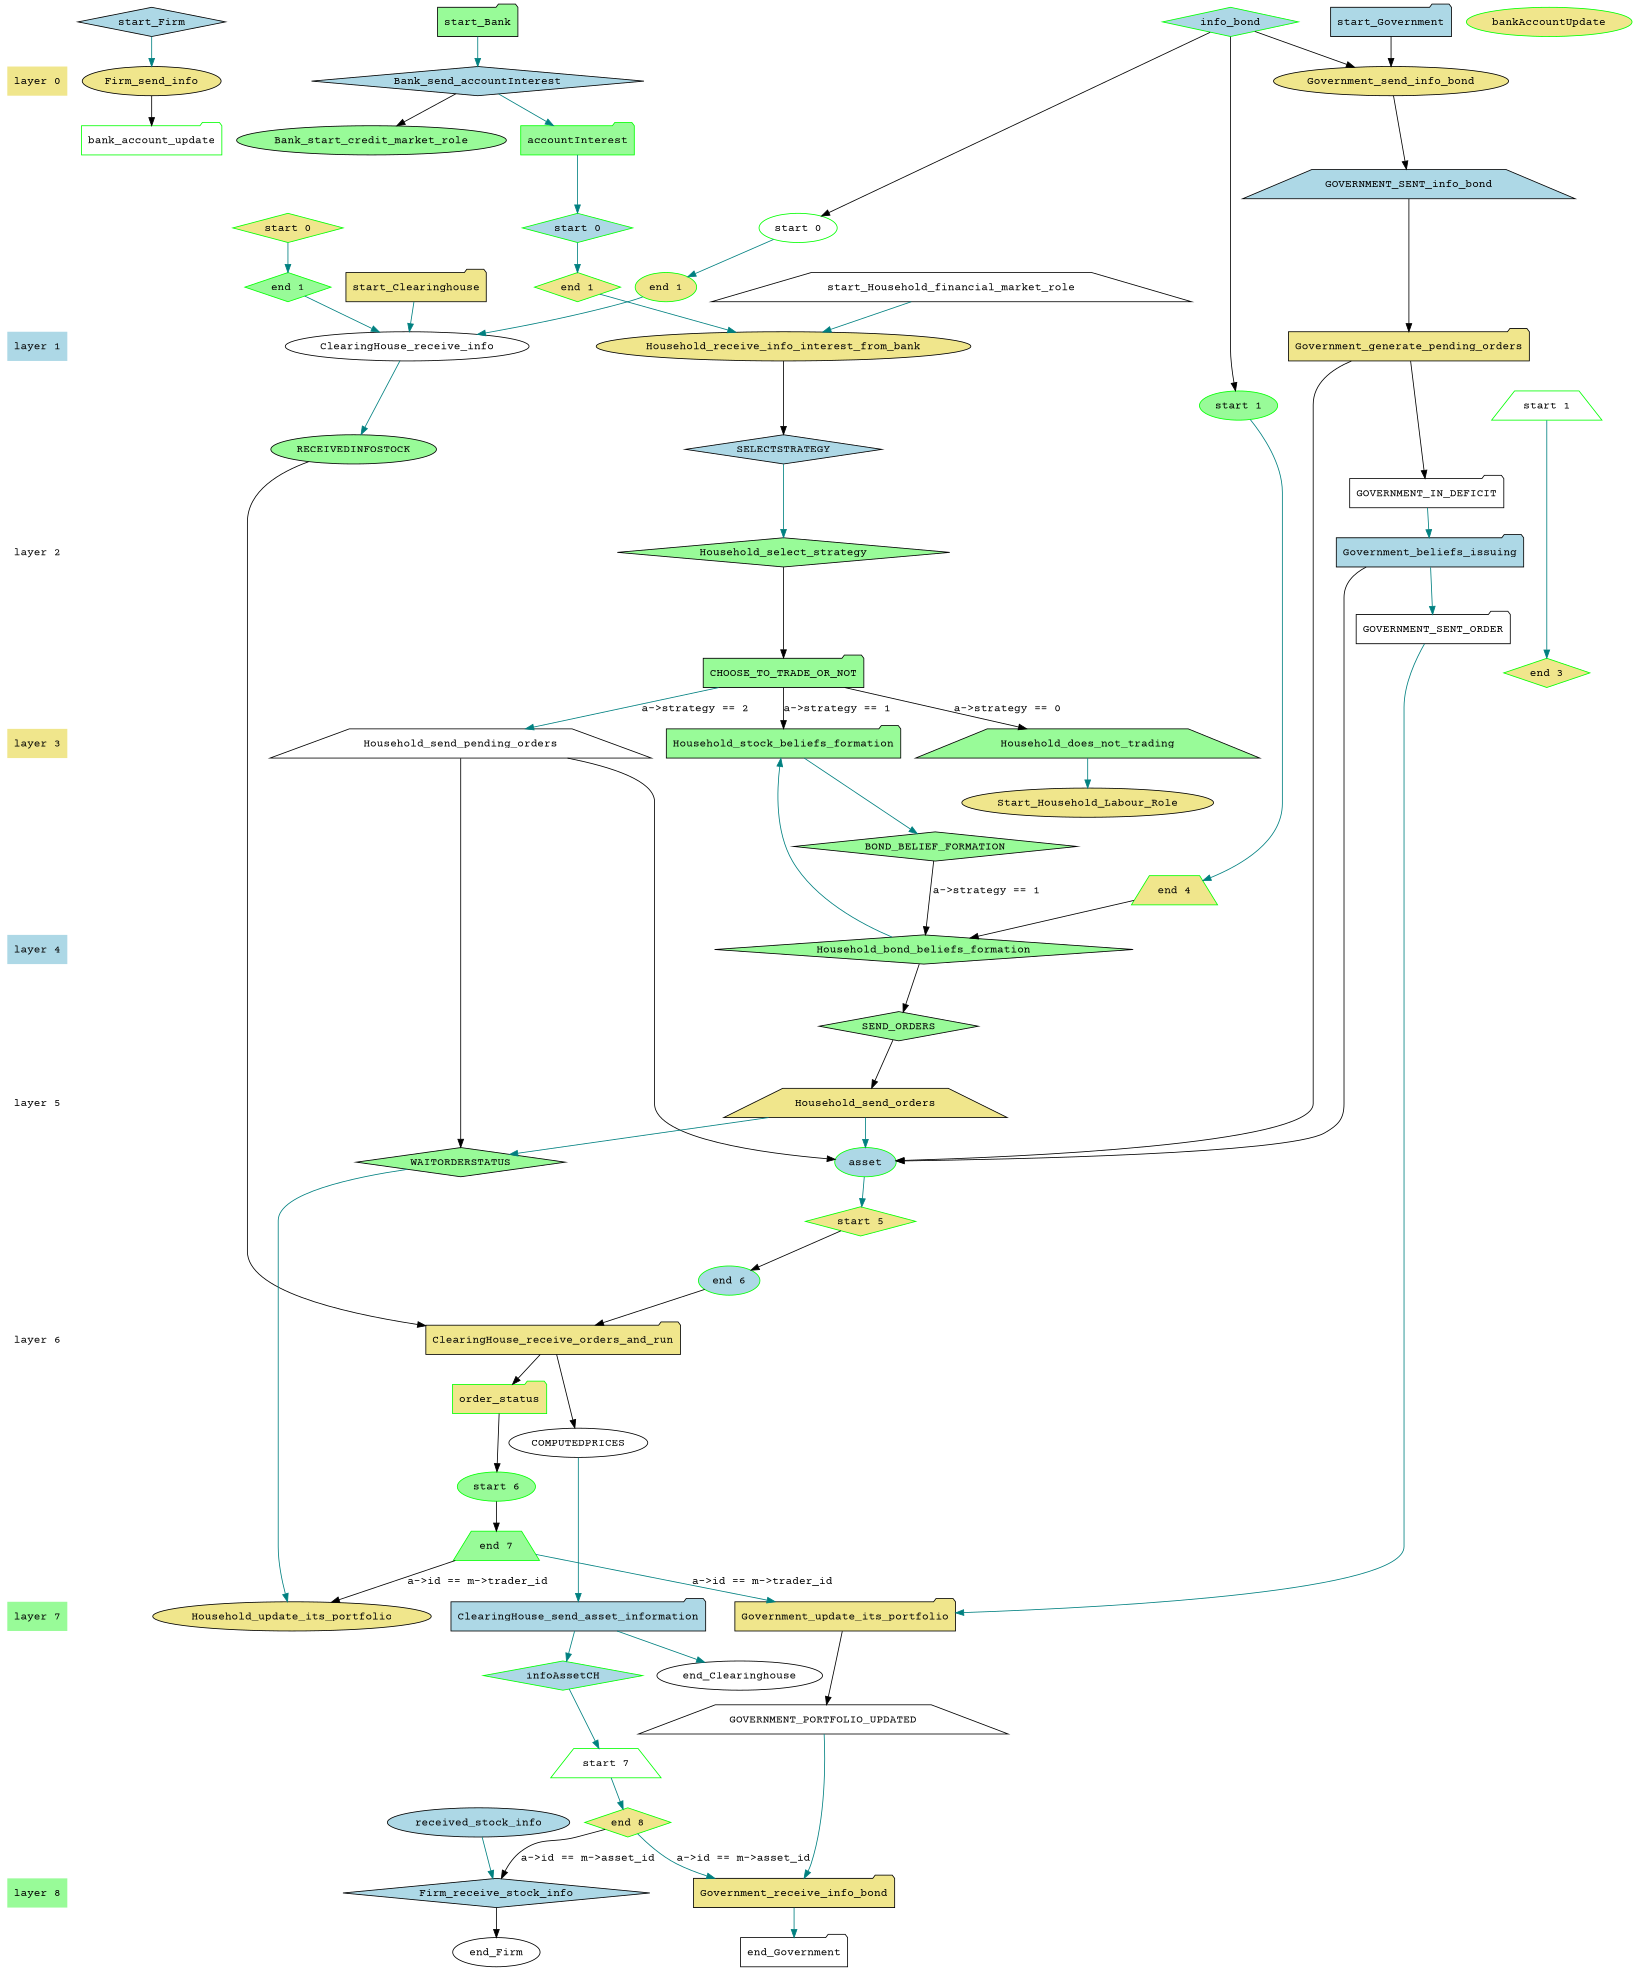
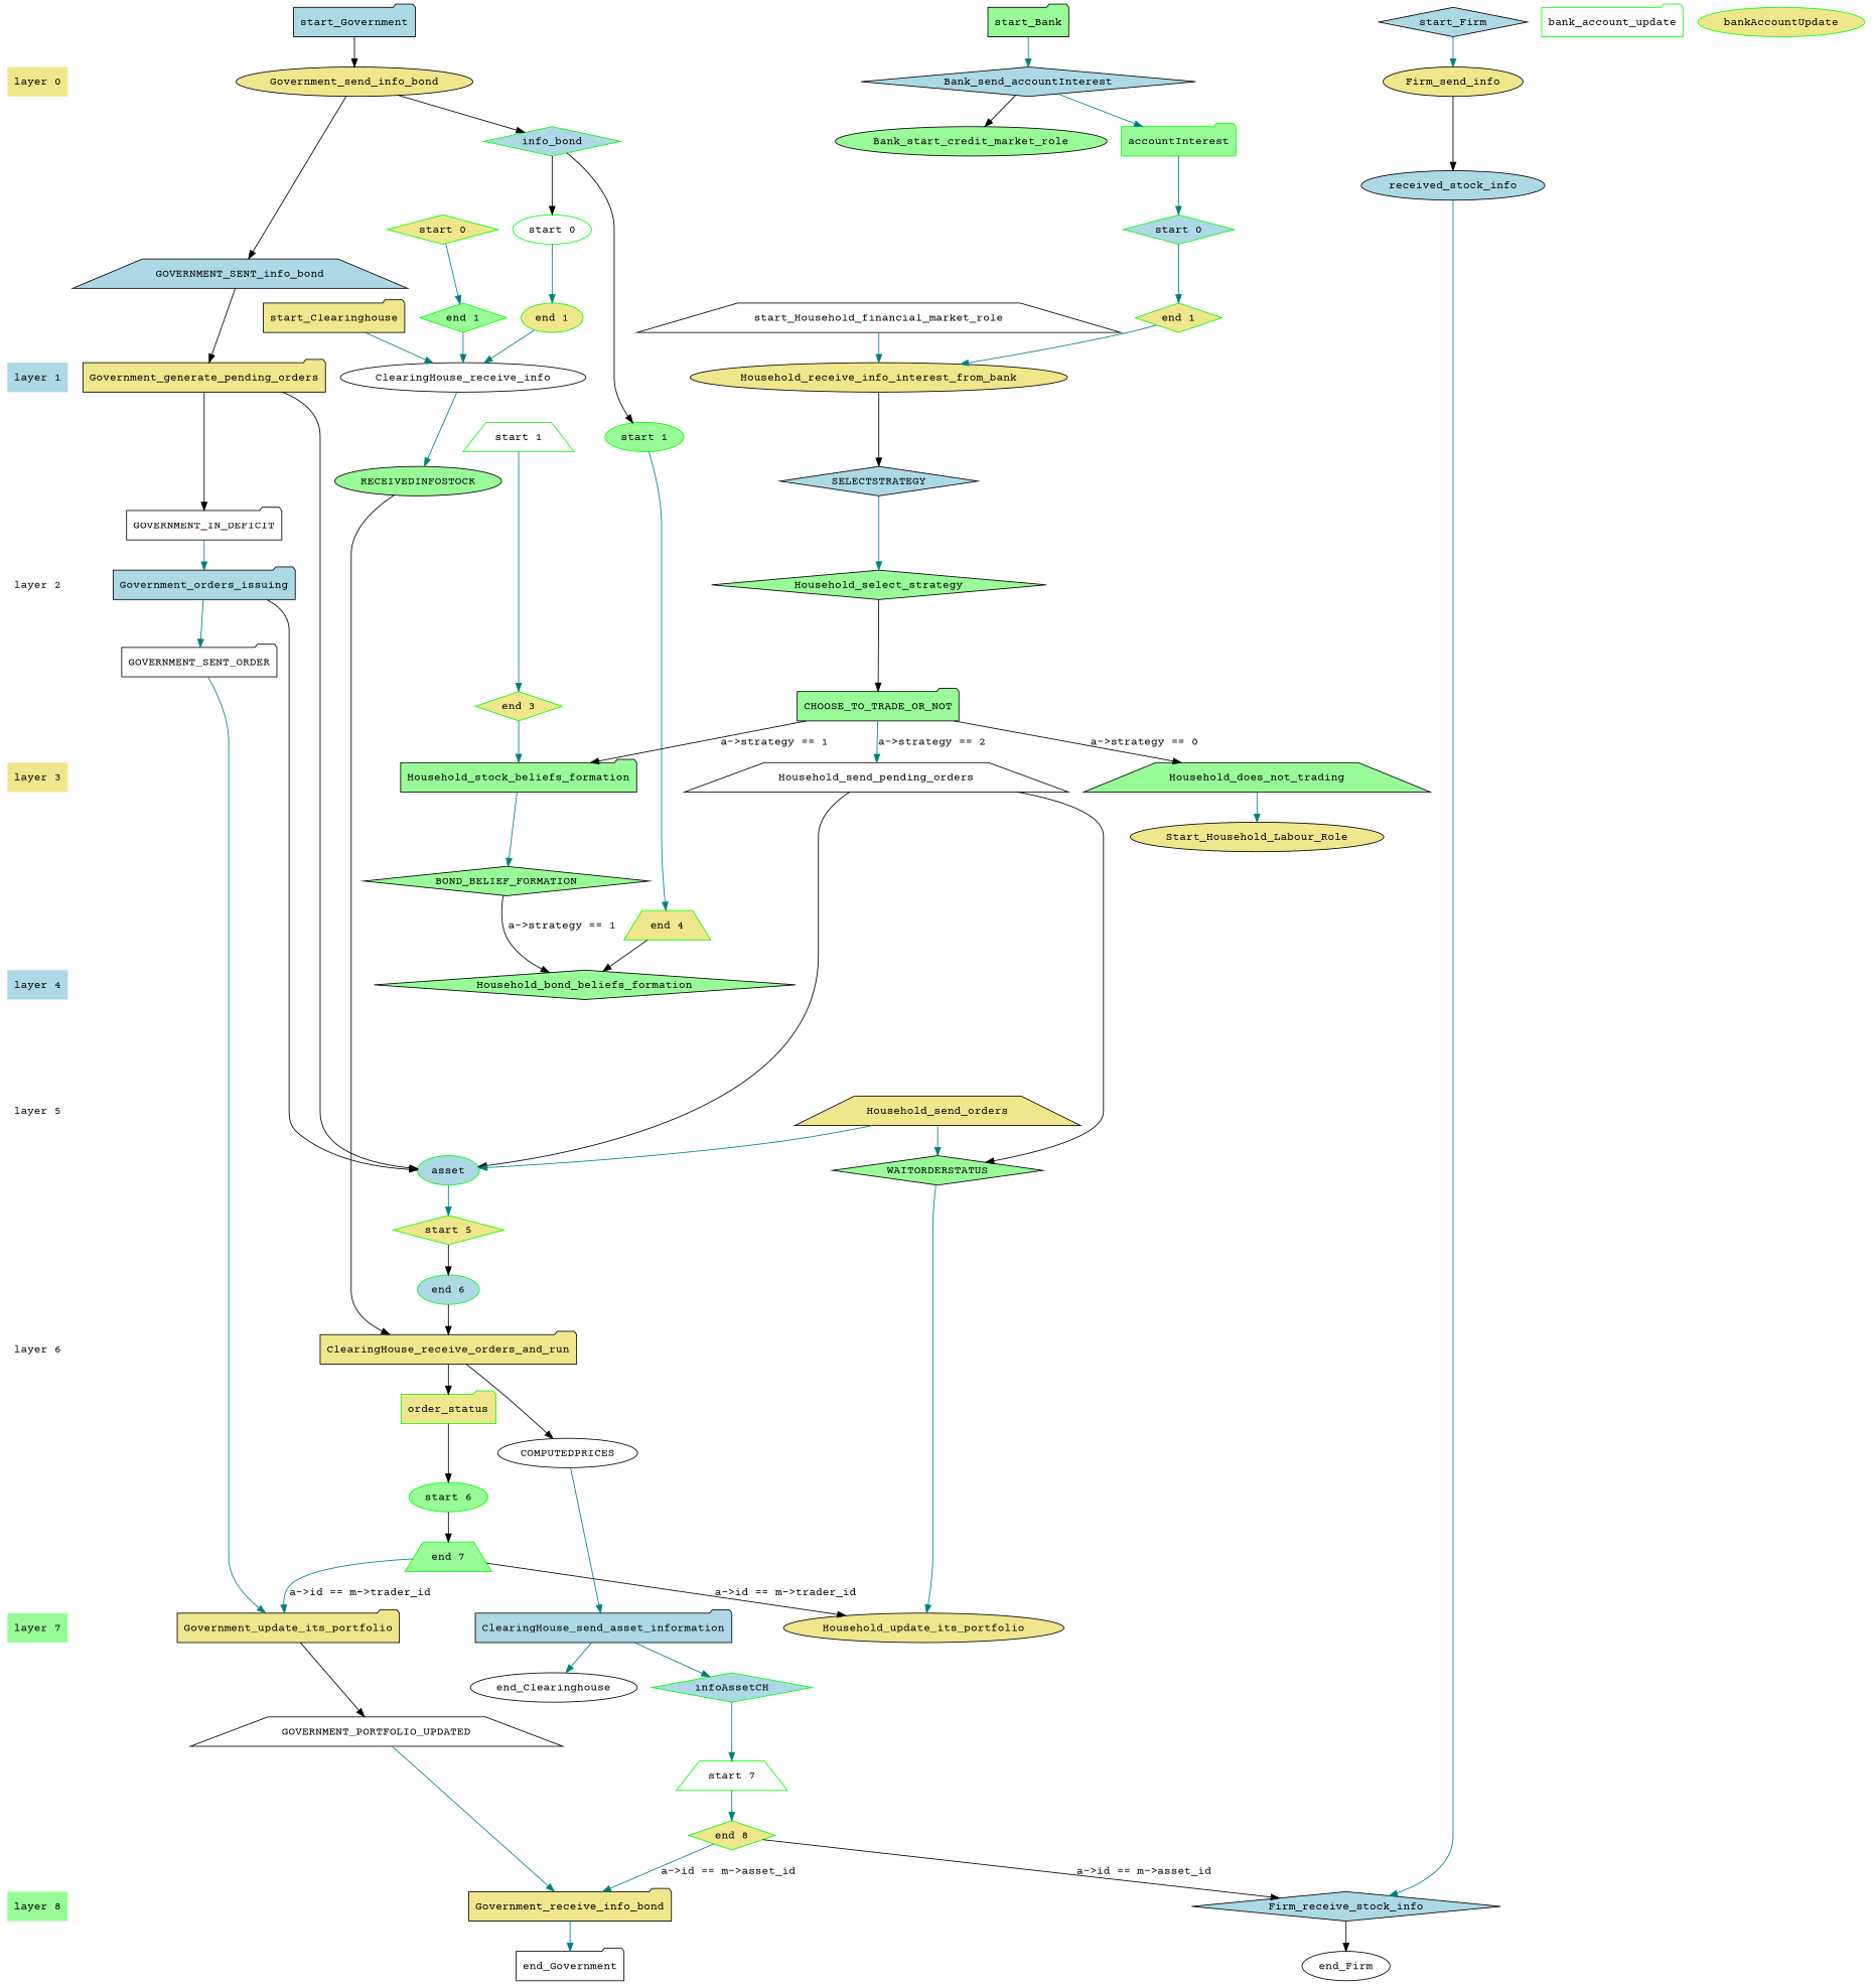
  digraph {
    fontname="Courier Prime"
    rankdir=TB
    node [fillcolor=khaki fontname="Courier Prime" shape=ellipse style=filled]
    edge [fontname="Courier Prime" color=teal]
    n1 [label="layer 0" shape=plaintext]
    n2 [label=Firm_send_info]
    n3 [fillcolor=lightblue label=Bank_send_accountInterest shape=diamond]
    n4 [label=Government_send_info_bond]
    n5 [fillcolor=white label="layer 2" shape=plaintext]
    n6 [fillcolor=palegreen label=Household_select_strategy shape=diamond]
-   n7 [fillcolor=lightblue label=Government_beliefs_issuing shape=folder]
+   n7 [fillcolor=lightblue label=Government_orders_issuing shape=folder]
    layer_0_b [shape=point style=invis fillcolor=""]
    layer_0_a [shape=point style=invis fillcolor=""]
    n10 [color="#00ff00" label="start 0" shape=diamond]
    n11 [color="#00ff00" fillcolor=lightblue label="start 0" shape=diamond]
    n12 [color="#00ff00" fillcolor=white label="start 0"]
    n13 [fillcolor=lightblue label="layer 1" shape=plaintext]
    n14 [label=Household_receive_info_interest_from_bank]
    n15 [fillcolor=white label=ClearingHouse_receive_info]
    n16 [label=Government_generate_pending_orders shape=folder]
    layer_1_b [shape=point style=invis fillcolor=""]
    n18 [color="#00ff00" fillcolor=palegreen label="end 1" shape=diamond]
    n19 [color="#00ff00" label="end 1" shape=diamond]
    n20 [color="#00ff00" label="end 1"]
    layer_1_a [shape=point style=invis fillcolor=""]
    n22 [color="#00ff00" fillcolor=white label="start 1" shape=trapezium]
    n23 [color="#00ff00" fillcolor=palegreen label="start 1"]
    layer_2_b [shape=point style=invis fillcolor=""]
    layer_2_a [shape=point style=invis fillcolor=""]
    n26 [label="layer 3" shape=plaintext]
    n27 [fillcolor=white label=Household_send_pending_orders shape=trapezium]
    n28 [fillcolor=palegreen label=Household_stock_beliefs_formation shape=folder]
    n29 [fillcolor=palegreen label=Household_does_not_trading shape=trapezium]
    layer_3_b [shape=point style=invis fillcolor=""]
    n31 [color="#00ff00" label="end 3" shape=diamond]
    layer_3_a [shape=point style=invis fillcolor=""]
    layer_8_b [shape=point style=invis fillcolor=""]
    n34 [color="#00ff00" label="end 8" shape=diamond]
    n35 [fillcolor=lightblue label="layer 4" shape=plaintext]
    n36 [fillcolor=palegreen label=Household_bond_beliefs_formation shape=diamond]
    layer_4_b [shape=point style=invis fillcolor=""]
    n38 [color="#00ff00" label="end 4" shape=trapezium]
    layer_4_a [shape=point style=invis fillcolor=""]
    n40 [fillcolor=white label="layer 5" shape=plaintext]
    n41 [label=Household_send_orders shape=trapezium]
    layer_5_b [shape=point style=invis fillcolor=""]
    layer_5_a [shape=point style=invis fillcolor=""]
    n44 [color="#00ff00" label="start 5" shape=diamond]
    n45 [fillcolor=white label="layer 6" shape=plaintext]
    n46 [label=ClearingHouse_receive_orders_and_run shape=folder]
    layer_6_b [shape=point style=invis fillcolor=""]
    n48 [color="#00ff00" fillcolor=lightblue label="end 6"]
    layer_6_a [shape=point style=invis fillcolor=""]
    n50 [color="#00ff00" fillcolor=palegreen label="start 6"]
    n51 [fillcolor=palegreen label="layer 7" shape=plaintext]
    n52 [label=Household_update_its_portfolio]
    n53 [fillcolor=lightblue label=ClearingHouse_send_asset_information shape=folder]
    n54 [label=Government_update_its_portfolio shape=folder]
    layer_7_b [shape=point style=invis fillcolor=""]
    n56 [color="#00ff00" fillcolor=palegreen label="end 7" shape=trapezium]
    layer_7_a [shape=point style=invis fillcolor=""]
    n58 [color="#00ff00" fillcolor=white label="start 7" shape=trapezium]
    n59 [fillcolor=palegreen label="layer 8" shape=plaintext]
    n60 [fillcolor=lightblue label=Firm_receive_stock_info shape=diamond]
    n61 [label=Government_receive_info_bond shape=folder]
    layer_8_a [shape=point style=invis fillcolor=""]
    n63 [fillcolor=lightblue label=received_stock_info]
    n64 [fillcolor=palegreen label=Bank_start_credit_market_role]
    n65 [color="#00ff00" fillcolor=palegreen label=accountInterest shape=folder]
    n66 [fillcolor=lightblue label=GOVERNMENT_SENT_info_bond shape=trapezium]
    n67 [color="#00ff00" fillcolor=lightblue label=info_bond shape=diamond]
    n68 [fillcolor=lightblue label=SELECTSTRATEGY shape=diamond]
    n69 [fillcolor=palegreen label=RECEIVEDINFOSTOCK]
    n70 [fillcolor=white label=GOVERNMENT_IN_DEFICIT shape=folder]
    n71 [color="#00ff00" fillcolor=lightblue label=asset]
    n72 [fillcolor=palegreen label=CHOOSE_TO_TRADE_OR_NOT shape=folder]
    n73 [fillcolor=white label=GOVERNMENT_SENT_ORDER shape=folder]
    n74 [fillcolor=palegreen label=WAITORDERSTATUS shape=diamond]
    n75 [fillcolor=palegreen label=BOND_BELIEF_FORMATION shape=diamond]
    n76 [label=Start_Household_Labour_Role]
-   n77 [fillcolor=palegreen label=SEND_ORDERS shape=diamond]
    n78 [fillcolor=white label=COMPUTEDPRICES]
    n79 [color="#00ff00" label=order_status shape=folder]
    n80 [fillcolor=white label=end_Clearinghouse]
    n81 [color="#00ff00" fillcolor=lightblue label=infoAssetCH shape=diamond]
    n82 [fillcolor=white label=GOVERNMENT_PORTFOLIO_UPDATED shape=trapezium]
    n83 [fillcolor=white label=end_Firm]
    n84 [fillcolor=white label=end_Government shape=folder]
    n85 [fillcolor=lightblue label=start_Firm shape=diamond]
    n86 [fillcolor=white label=start_Household_financial_market_role shape=trapezium]
    n87 [label=start_Clearinghouse shape=folder]
    n88 [fillcolor=palegreen label=start_Bank shape=folder]
    n89 [fillcolor=lightblue label=start_Government shape=folder]
    n90 [color="#00ff00" fillcolor=white label=bank_account_update shape=folder]
    n91 [color="#00ff00" label=bankAccountUpdate]
    subgraph sub_1 {
      rank=same
      n1
      n2
      n3
      n4
    }
    subgraph sub_2 {
      rank=same
      n5
      n6
      n7
    }
    subgraph sub_3 {
      rank=same
      layer_0_b
    }
    subgraph sub_4 {
      rank=same
      layer_0_a
      n10
      n11
      n12
    }
    subgraph sub_5 {
      rank=same
      n13
      n14
      n15
      n16
    }
    subgraph sub_6 {
      rank=same
      layer_1_b
      n18
      n19
      n20
    }
    subgraph sub_7 {
      rank=same
      layer_1_a
      n22
      n23
    }
    subgraph sub_8 {
      rank=same
      layer_2_b
    }
    subgraph sub_9 {
      rank=same
      layer_2_a
    }
    subgraph sub_10 {
      rank=same
      n26
      n27
      n28
      n29
    }
    subgraph sub_11 {
      rank=same
      layer_3_b
      n31
    }
    subgraph sub_12 {
      rank=same
      layer_3_a
    }
    subgraph sub_13 {
      rank=same
      layer_8_b
      n34
    }
    subgraph sub_14 {
      rank=same
      n35
      n36
    }
    subgraph sub_15 {
      rank=same
      layer_4_b
      n38
    }
    subgraph sub_16 {
      rank=same
      layer_4_a
    }
    subgraph sub_17 {
      rank=same
      n40
      n41
    }
    subgraph sub_18 {
      rank=same
      layer_5_b
    }
    subgraph sub_19 {
      rank=same
      layer_5_a
      n44
    }
    subgraph sub_20 {
      rank=same
      n45
      n46
    }
    subgraph sub_21 {
      rank=same
      layer_6_b
      n48
    }
    subgraph sub_22 {
      rank=same
      layer_6_a
      n50
    }
    subgraph sub_23 {
      rank=same
      n51
      n52
      n53
      n54
    }
    subgraph sub_24 {
      rank=same
      layer_7_b
      n56
    }
    subgraph sub_25 {
      rank=same
      layer_7_a
      n58
    }
    subgraph sub_26 {
      rank=same
      n59
      n60
      n61
    }
    subgraph sub_27 {
      rank=same
      layer_8_a
    }
    n1 -> layer_0_a [style=invis color=""]
-   n2 -> n90 [color=black]
+   n2 -> n63 [color=black]
    n3 -> n64 [color=black]
    n3 -> n65
    n4 -> n66 [color=black]
-   n67 -> n4 [color=black]
+   n4 -> n67 [color=black]
    n5 -> layer_2_a [style=invis color=""]
    n6 -> n72 [color=black]
    n7 -> n71 [color=black]
    n7 -> n73
    layer_0_b -> n1 [style=invis color=""]
    layer_0_a -> layer_1_b [style=invis color=""]
    n10 -> n18
    n11 -> n19
    n12 -> n20
    n13 -> layer_1_a [style=invis color=""]
    n14 -> n68 [color=black]
    n15 -> n69
    n16 -> n70 [color=black]
    n16 -> n71 [color=black]
    layer_1_b -> n13 [style=invis color=""]
    n18 -> n15
    n19 -> n14
    n20 -> n15
    layer_1_a -> layer_2_b [style=invis color=""]
    n22 -> n31
    n23 -> n38
    layer_2_b -> n5 [style=invis color=""]
    layer_2_a -> layer_3_b [style=invis color=""]
    n26 -> layer_3_a [style=invis color=""]
    n27 -> n71 [color=black]
    n27 -> n74 [color=black]
    n28 -> n75
    n29 -> n76
    layer_3_b -> n26 [style=invis color=""]
-   n36 -> n28
+   n31 -> n28
    layer_3_a -> layer_4_b [style=invis color=""]
    layer_8_b -> n59 [style=invis color=""]
    n34 -> n60 [color=black label="a->id == m->asset_id"]
    n34 -> n61 [label="a->id == m->asset_id"]
    n35 -> layer_4_a [style=invis color=""]
-   n36 -> n77 [color=black]
    layer_4_b -> n35 [style=invis color=""]
    n38 -> n36 [color=black]
    layer_4_a -> layer_5_b [style=invis color=""]
    n40 -> layer_5_a [style=invis color=""]
    n41 -> n71
    n41 -> n74
    layer_5_b -> n40 [style=invis color=""]
    layer_5_a -> layer_6_b [style=invis color=""]
    n44 -> n48 [color=black]
    n45 -> layer_6_a [style=invis color=""]
    n46 -> n78 [color=black]
    n46 -> n79 [color=black]
    layer_6_b -> n45 [style=invis color=""]
    n48 -> n46 [color=black]
    layer_6_a -> layer_7_b [style=invis color=""]
    n50 -> n56 [color=black]
    n51 -> layer_7_a [style=invis color=""]
    n53 -> n80
    n53 -> n81
    n54 -> n82 [color=black]
    layer_7_b -> n51 [style=invis color=""]
    n56 -> n52 [color=black label="a->id == m->trader_id"]
    n56 -> n54 [label="a->id == m->trader_id"]
    layer_7_a -> layer_8_b [style=invis color=""]
    n58 -> n34
    n59 -> layer_8_a [style=invis color=""]
    n60 -> n83 [color=black]
    n61 -> n84
    n63 -> n60
    n65 -> n11
    n66 -> n16 [color=black]
    n67 -> n12 [color=black]
    n67 -> n23 [color=black]
    n68 -> n6
    n69 -> n46 [color=black]
    n70 -> n7
    n71 -> n44
    n72 -> n27 [label="a->strategy == 2"]
    n72 -> n28 [color=black label="a->strategy == 1"]
    n72 -> n29 [color=black label="a->strategy == 0"]
    n73 -> n54
    n74 -> n52
    n75 -> n36 [color=black label="a->strategy == 1"]
-   n77 -> n41 [color=black]
    n78 -> n53
    n79 -> n50 [color=black]
    n81 -> n58
    n82 -> n61
    n85 -> n2
    n86 -> n14
    n87 -> n15
    n88 -> n3
    n89 -> n4 [color=black]
  }
